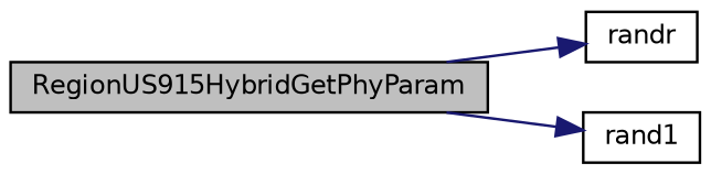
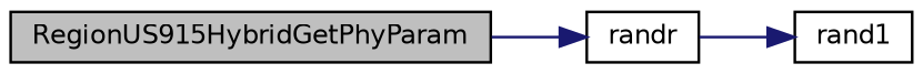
  digraph {
    rankdir=LR
    node [color=black fillcolor=white fontname=Helvetica fontsize=10 shape=record style=filled]
    edge [color=midnightblue fontname=Helvetica fontsize=10 labelfontname=Helvetica labelfontsize=10 style=solid]
    n1 [fillcolor=grey75 fontcolor=black height=0.2 label=RegionUS915HybridGetPhyParam width=0.4]
    n2 [height=0.2 label=randr width=0.4]
    n3 [height=0.2 label=rand1 width=0.4]
    n1 -> n2
-   n1 -> n3
+   n2 -> n3
  }
